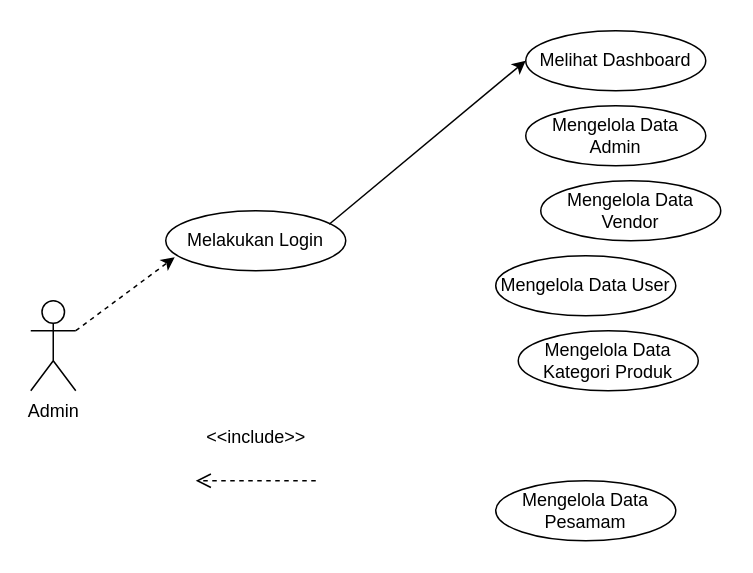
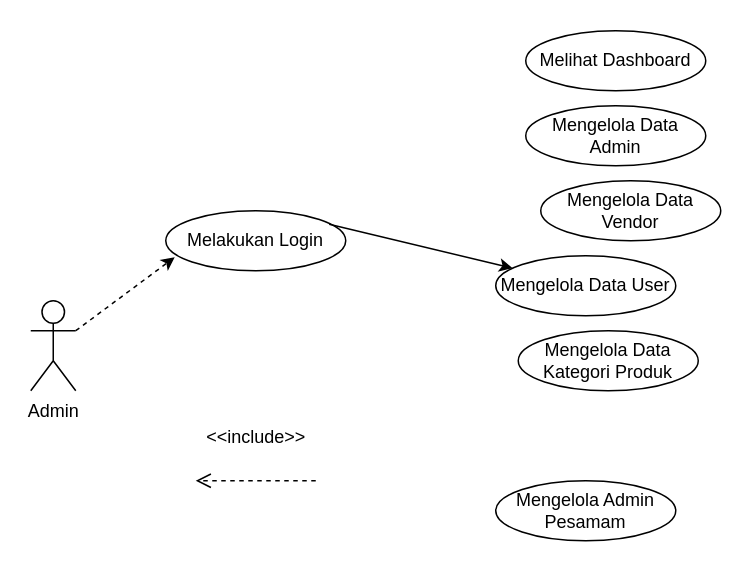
  <mxCell id="0" />
  <mxCell id="1" parent="0" />
  <mxCell id="2" value="Admin" style="shape=umlActor;verticalLabelPosition=bottom;verticalAlign=top;html=1;" parent="1" vertex="1"><mxGeometry x="20" y="200" width="30" height="60" as="geometry" /></mxCell>
  <mxCell id="3" value="" style="endArrow=classic;html=1;entryX=0.05;entryY=0.775;entryDx=0;entryDy=0;entryPerimeter=0;exitX=1;exitY=0.333;exitDx=0;exitDy=0;exitPerimeter=0;dashed=1;" parent="1" source="2" target="4" edge="1"><mxGeometry width="50" height="50" relative="1" as="geometry"><mxPoint x="70" y="220" as="sourcePoint" /><mxPoint x="140" y="177" as="targetPoint" /></mxGeometry></mxCell>
  <mxCell id="4" value="Melakukan Login" style="ellipse;whiteSpace=wrap;html=1;" parent="1" vertex="1"><mxGeometry x="110" y="140" width="120" height="40" as="geometry" /></mxCell>
  <mxCell id="5" value="Melihat Dashboard" style="ellipse;whiteSpace=wrap;html=1;" parent="1" vertex="1"><mxGeometry x="350" y="20" width="120" height="40" as="geometry" /></mxCell>
  <mxCell id="6" value="Mengelola Data Admin" style="ellipse;whiteSpace=wrap;html=1;" parent="1" vertex="1"><mxGeometry x="350" y="70" width="120" height="40" as="geometry" /></mxCell>
  <mxCell id="7" value="Mengelola Data Vendor" style="ellipse;whiteSpace=wrap;html=1;" parent="1" vertex="1"><mxGeometry x="360" y="120" width="120" height="40" as="geometry" /></mxCell>
  <mxCell id="8" value="Mengelola Data User" style="ellipse;whiteSpace=wrap;html=1;" parent="1" vertex="1"><mxGeometry x="330" y="170" width="120" height="40" as="geometry" /></mxCell>
  <mxCell id="9" value="Mengelola Data Kategori Produk" style="ellipse;whiteSpace=wrap;html=1;" parent="1" vertex="1"><mxGeometry x="345" y="220" width="120" height="40" as="geometry" /></mxCell>
- <mxCell id="10" value="Mengelola Data Pesamam" style="ellipse;whiteSpace=wrap;html=1;" parent="1" vertex="1"><mxGeometry x="330" y="320" width="120" height="40" as="geometry" /></mxCell>
+ <mxCell id="10" value="Mengelola Admin Pesamam" style="ellipse;whiteSpace=wrap;html=1;" parent="1" vertex="1"><mxGeometry x="330" y="320" width="120" height="40" as="geometry" /></mxCell>
  <mxCell id="11" value="&amp;lt;&amp;lt;include&amp;gt;&amp;gt;" style="html=1;verticalAlign=bottom;endArrow=open;dashed=1;endSize=8;fontSize=12;" edge="1" parent="1"><mxGeometry y="-20" relative="1" as="geometry"><mxPoint x="210" y="320" as="sourcePoint" /><mxPoint x="130" y="320" as="targetPoint" /><mxPoint as="offset" /></mxGeometry></mxCell>
- <mxCell id="12" value="" style="endArrow=classic;html=1;entryX=0;entryY=0.5;entryDx=0;entryDy=0;exitX=0.908;exitY=0.225;exitDx=0;exitDy=0;exitPerimeter=0;" edge="1" parent="1" source="4" target="5"><mxGeometry width="50" height="50" relative="1" as="geometry"><mxPoint x="60" y="230" as="sourcePoint" /><mxPoint x="126" y="181" as="targetPoint" /></mxGeometry></mxCell>
+ <mxCell id="12" value="" style="endArrow=classic;html=1;exitX=0.908;exitY=0.225;exitDx=0;exitDy=0;exitPerimeter=0;" edge="1" parent="1" source="4" target="8"><mxGeometry width="50" height="50" relative="1" as="geometry"><mxPoint x="60" y="230" as="sourcePoint" /><mxPoint x="126" y="181" as="targetPoint" /></mxGeometry></mxCell>
